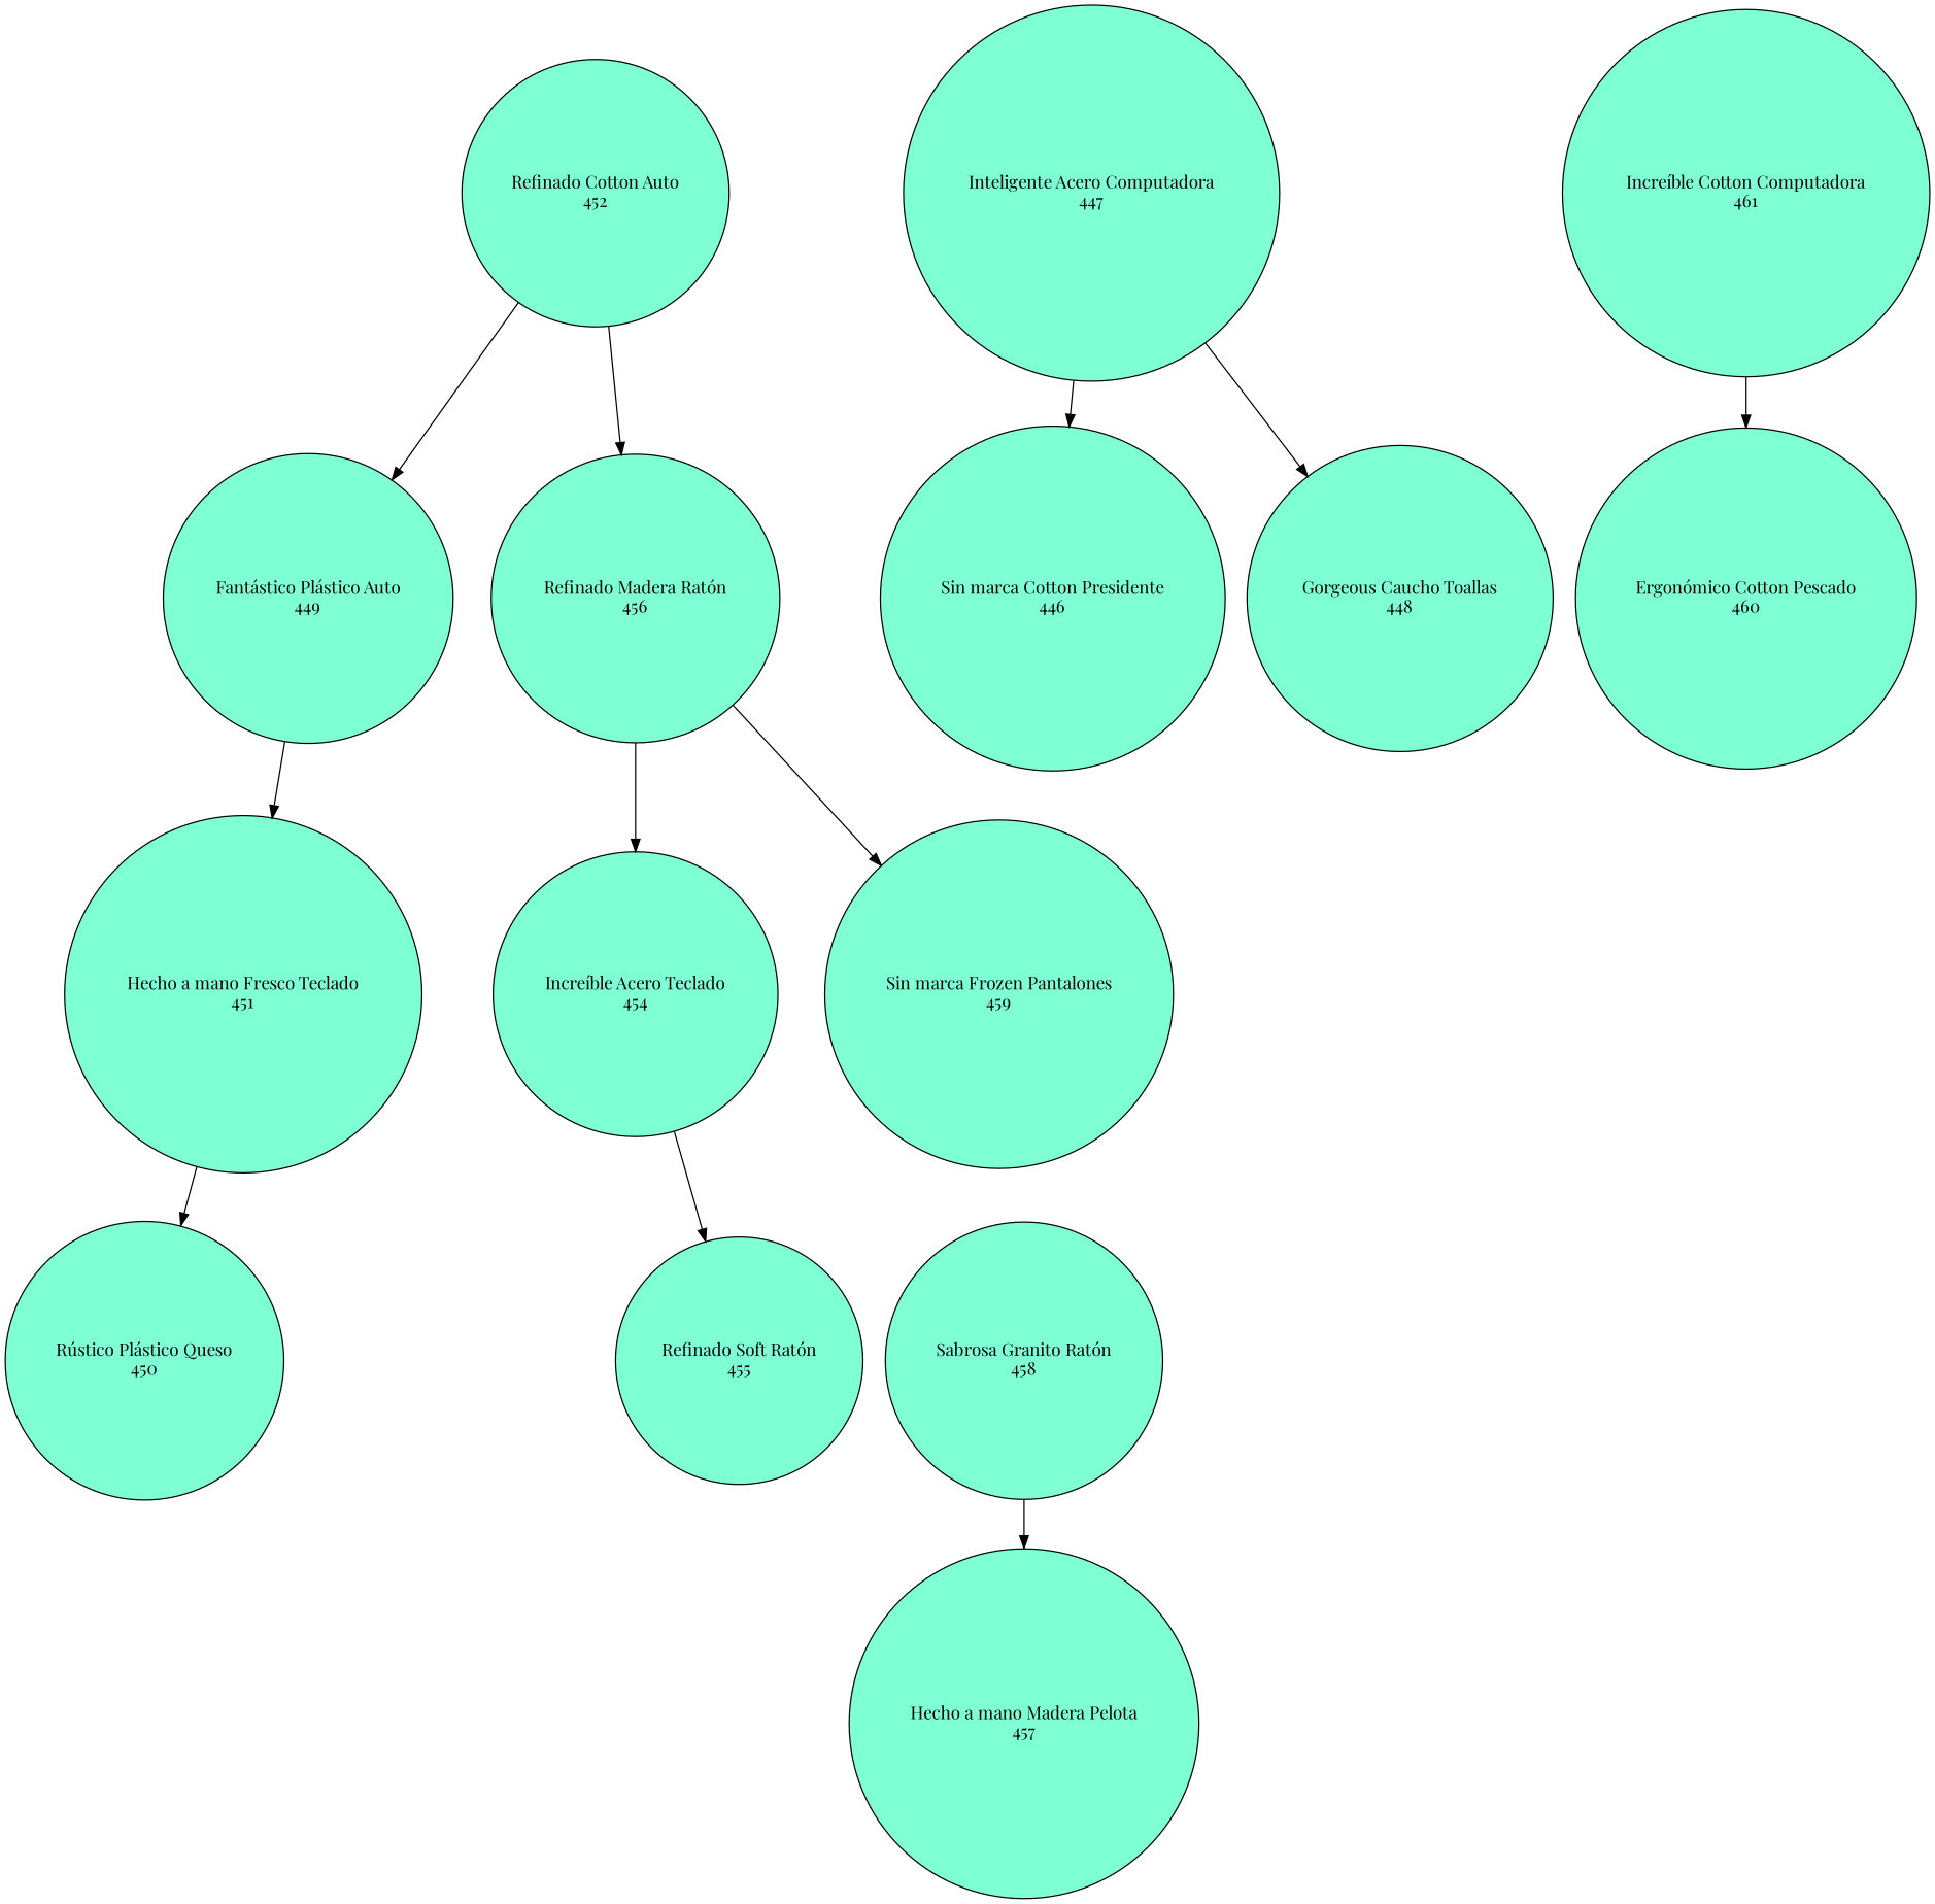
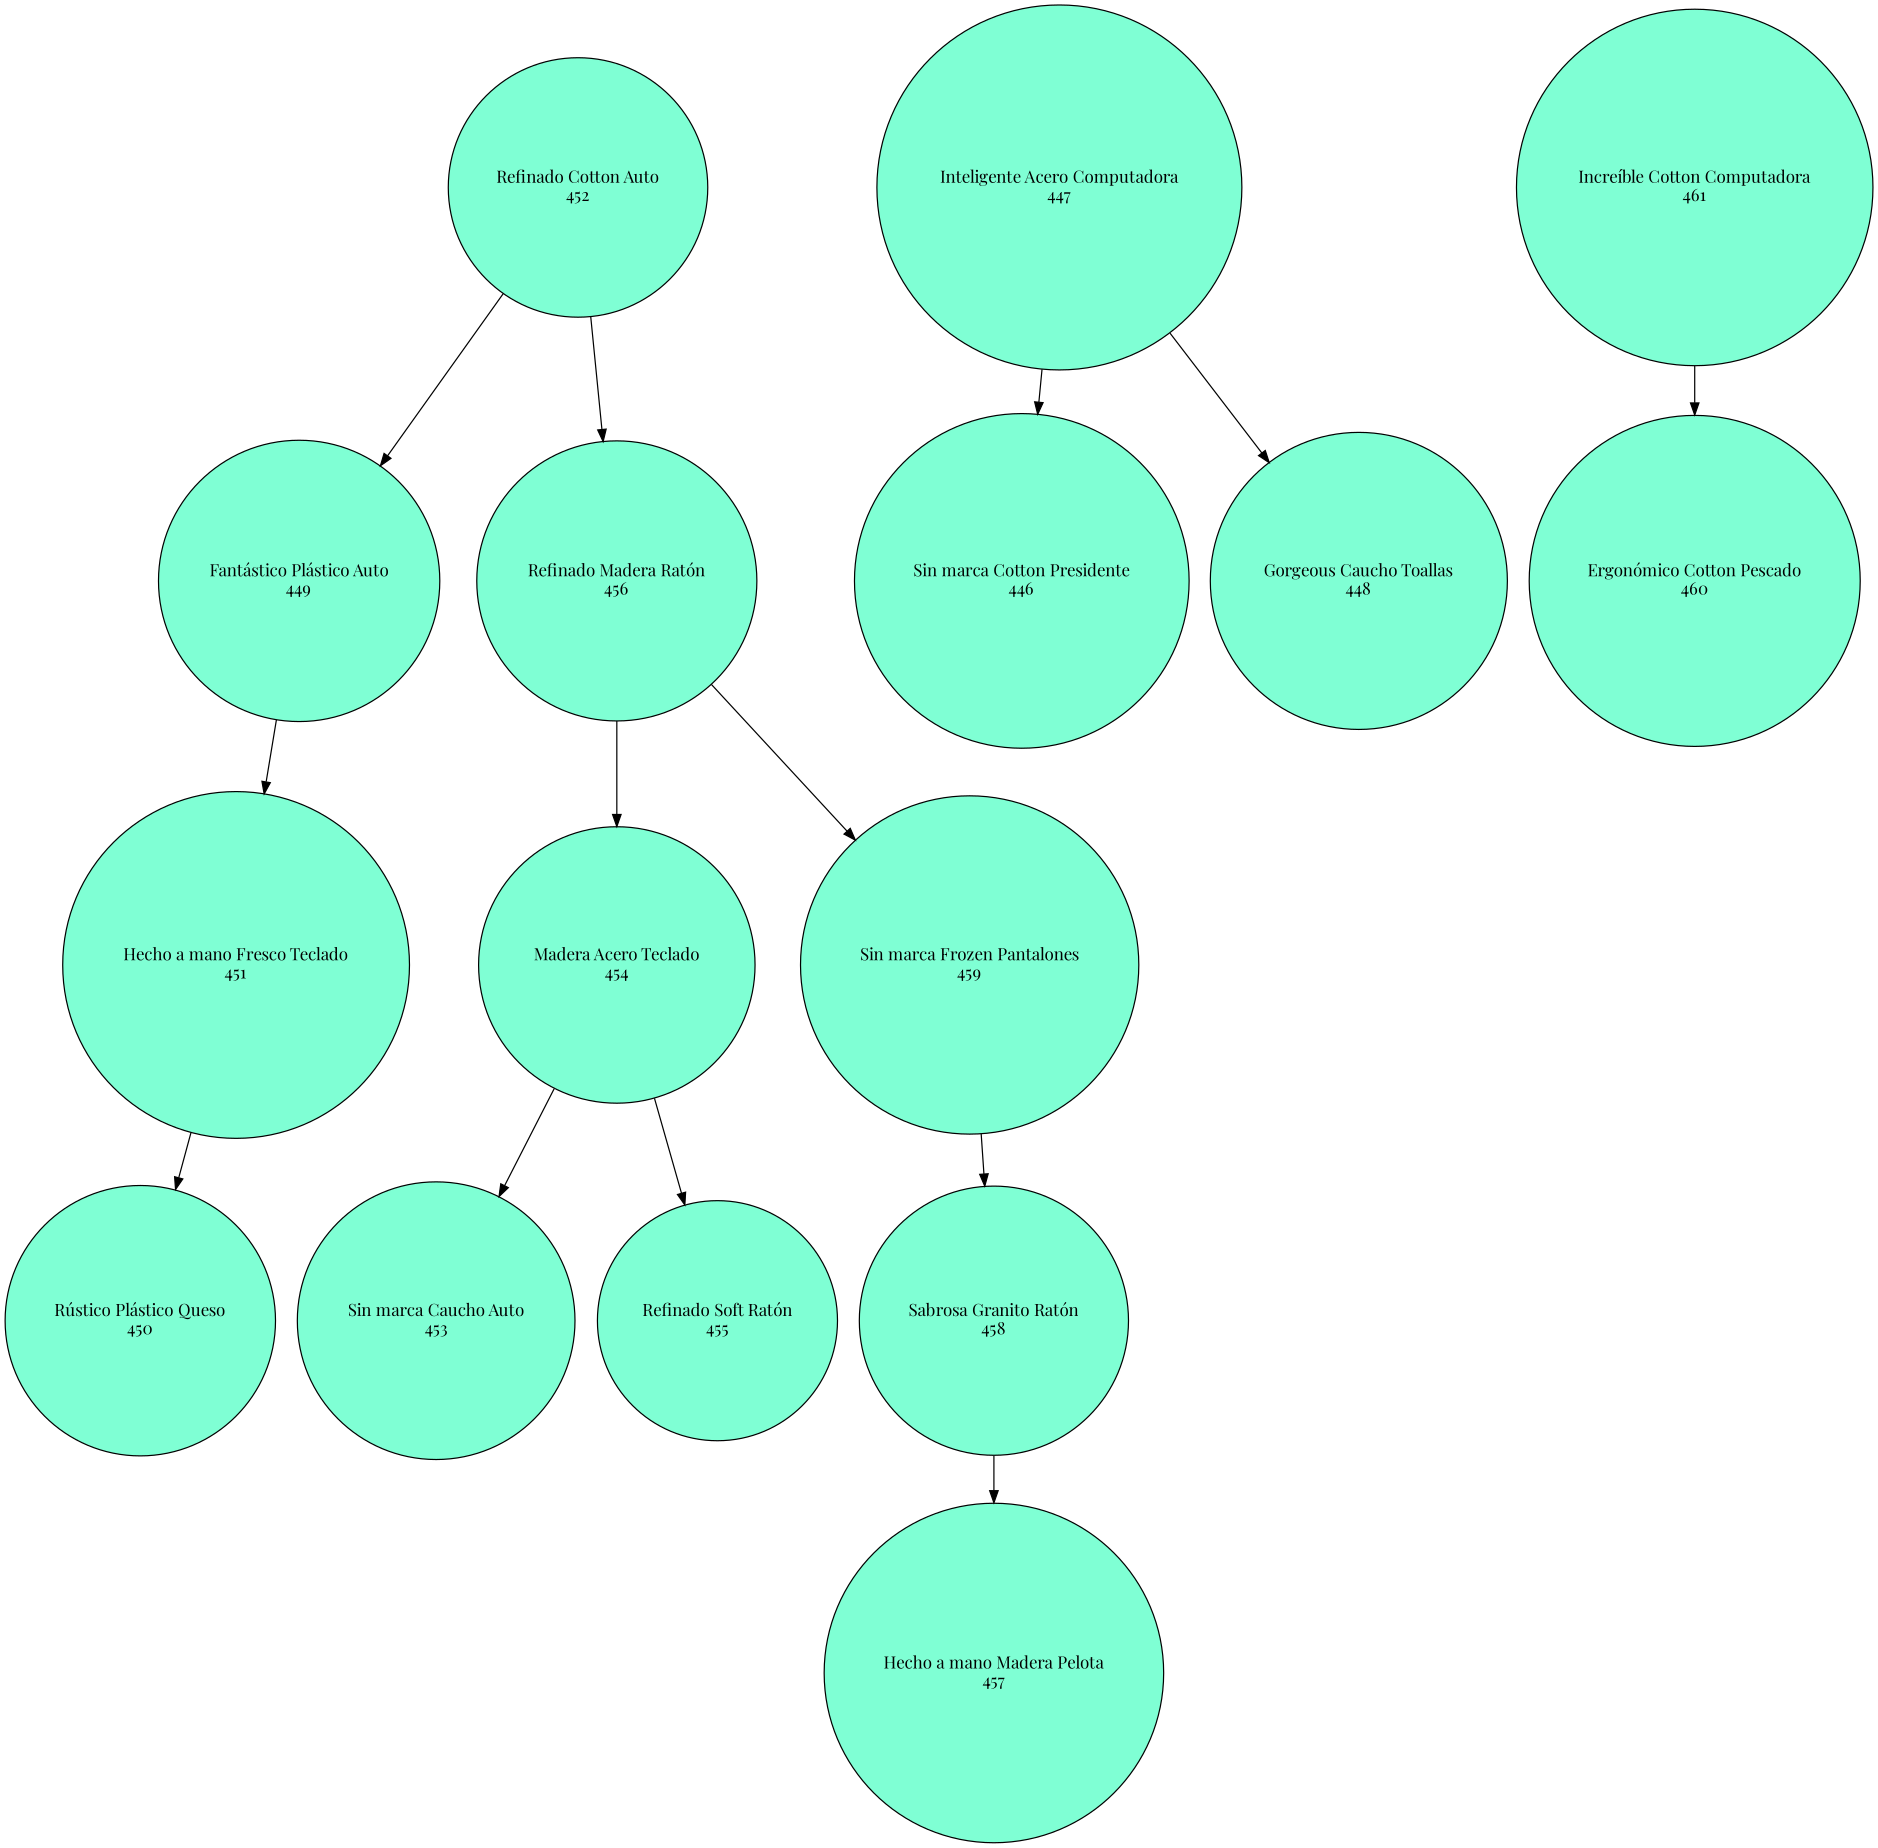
  digraph {
    fontname="Playfair Display"
    node [fillcolor=aquamarine fontname="Playfair Display" shape=circle style=filled]
    edge [fontname="Playfair Display"]
    n1 [label="Refinado Cotton Auto\n452"]
    n2 [label="Fantástico Plástico Auto\n449"]
    n3 [label="Refinado Madera Ratón\n456"]
    n4 [label="Hecho a mano Fresco Teclado\n451"]
-   n5 [label="Increíble Acero Teclado\n454"]
+   n5 [label="Madera Acero Teclado\n454"]
    n6 [label="Sin marca Frozen Pantalones\n459"]
    n7 [label="Inteligente Acero Computadora\n447"]
    n8 [label="Sin marca Cotton Presidente\n446"]
    n9 [label="Gorgeous Caucho Toallas\n448"]
    n10 [label="Rústico Plástico Queso\n450"]
+   n11 [label="Sin marca Caucho Auto\n453"]
    n12 [label="Refinado Soft Ratón\n455"]
    n13 [label="Sabrosa Granito Ratón\n458"]
    n14 [label="Hecho a mano Madera Pelota\n457"]
    n15 [label="Increíble Cotton Computadora\n461"]
    n16 [label="Ergonómico Cotton Pescado\n460"]
    n1 -> n2
    n1 -> n3
    n2 -> n4
    n3 -> n5
    n3 -> n6
    n4 -> n10
+   n5 -> n11
    n5 -> n12
+   n6 -> n13
    n7 -> n8
    n7 -> n9
    n13 -> n14
    n15 -> n16
  }
